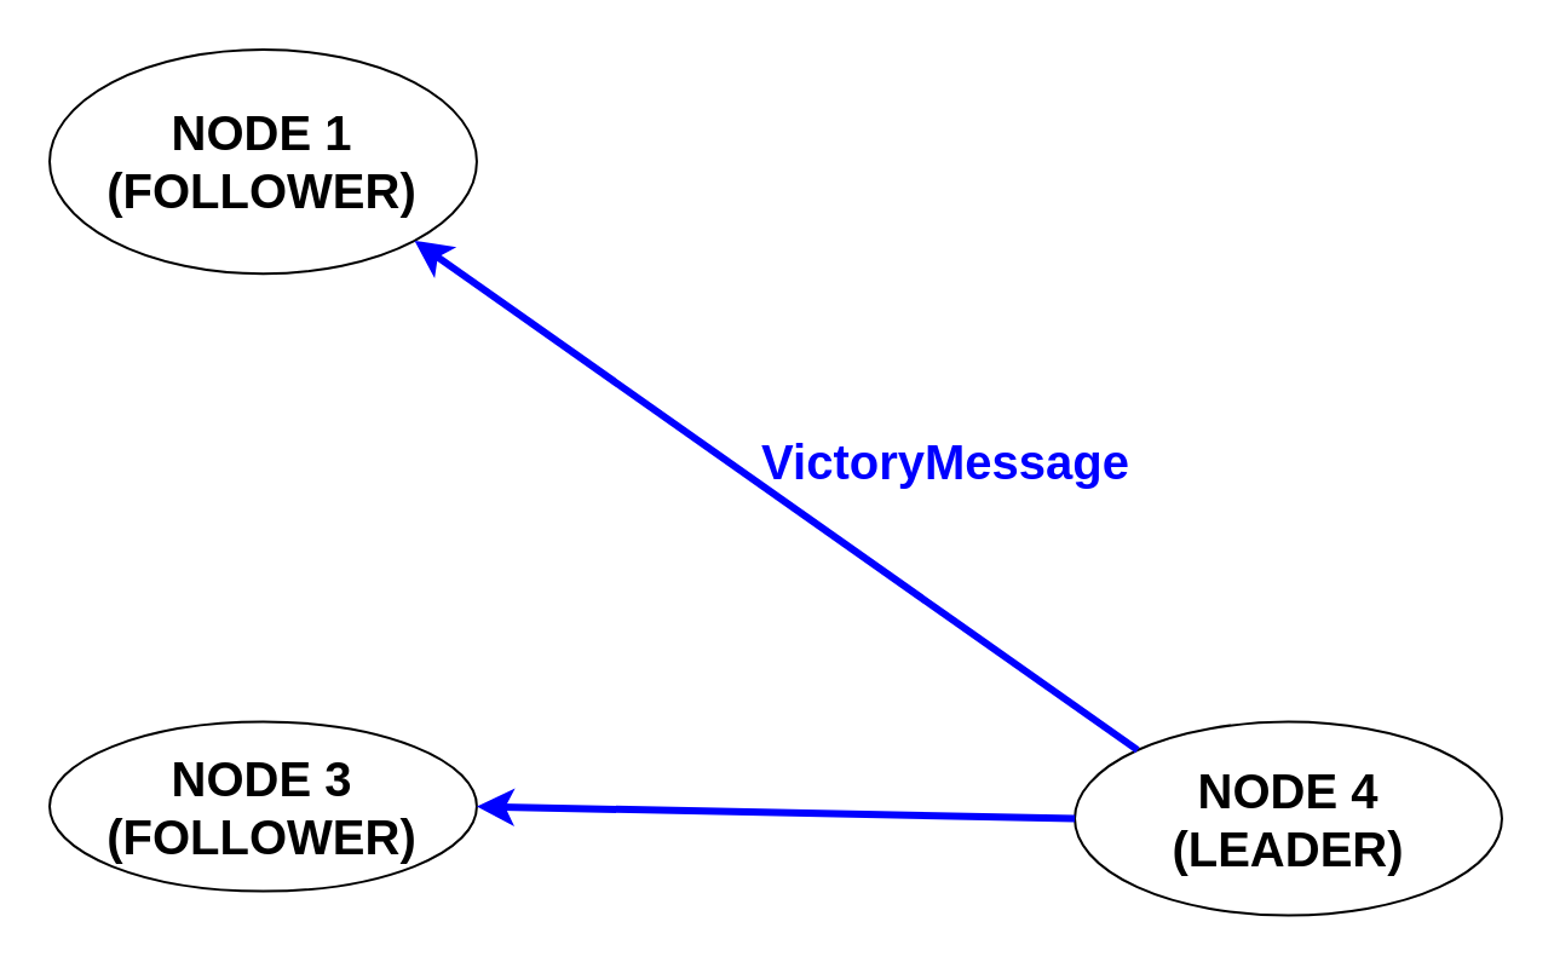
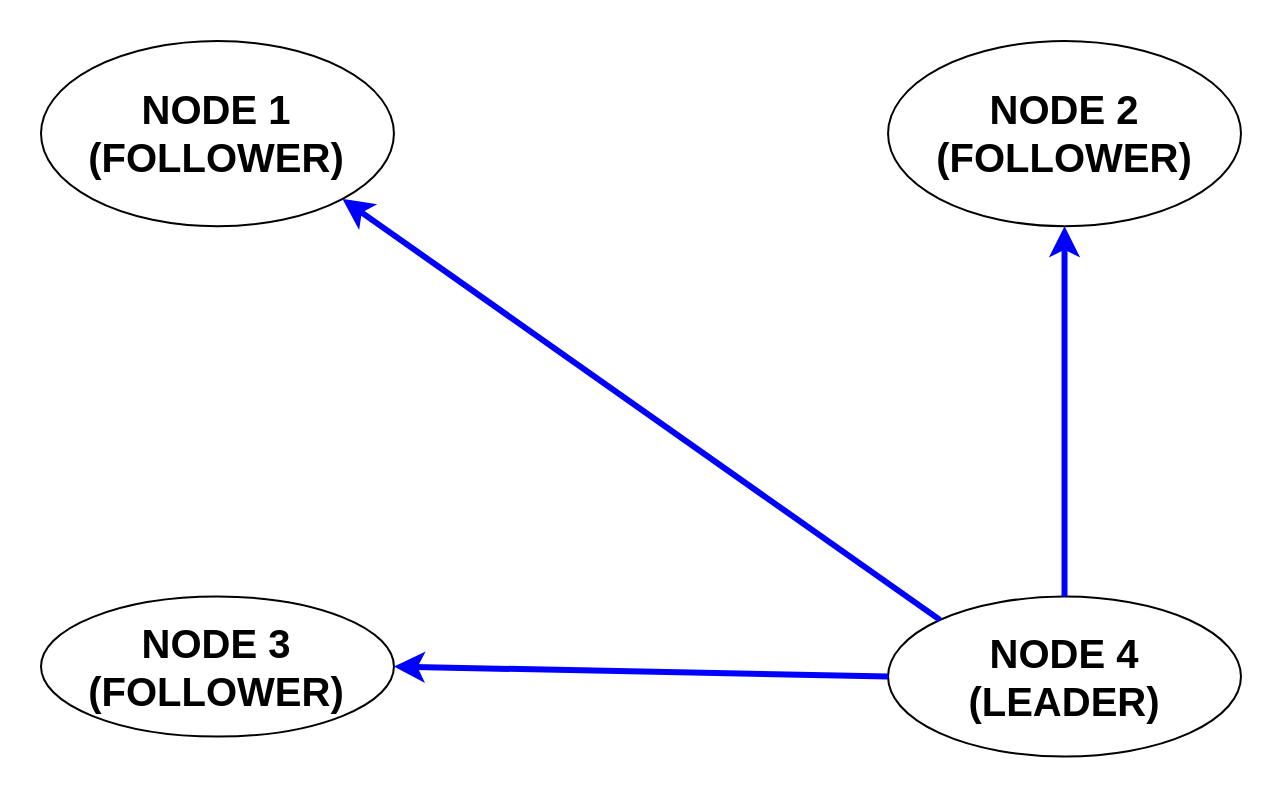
  <mxCell id="0" />
  <mxCell id="1" parent="0" />
+ <mxCell id="2" value="&lt;b&gt;&lt;font style=&quot;font-size: 20px;&quot;&gt;NODE 2&lt;br&gt;(&lt;/font&gt;&lt;/b&gt;&lt;b style=&quot;border-color: var(--border-color); font-size: 20px;&quot;&gt;FOLLOWER&lt;/b&gt;&lt;b&gt;&lt;font style=&quot;font-size: 20px;&quot;&gt;)&lt;br&gt;&lt;/font&gt;&lt;/b&gt;" style="ellipse;whiteSpace=wrap;html=1;" parent="1" vertex="1"><mxGeometry x="443.529" width="176.471" height="92.593" as="geometry" y="20" /></mxCell>
  <mxCell id="3" value="&lt;b style=&quot;border-color: var(--border-color);&quot;&gt;&lt;font style=&quot;border-color: var(--border-color); font-size: 20px;&quot;&gt;NODE 3&lt;br style=&quot;border-color: var(--border-color);&quot;&gt;(FOLLOWER)&lt;/font&gt;&lt;/b&gt;" style="ellipse;whiteSpace=wrap;html=1;" parent="1" vertex="1"><mxGeometry x="20" y="297.778" width="176.471" height="70" as="geometry" /></mxCell>
  <mxCell id="4" value="&lt;b style=&quot;border-color: var(--border-color);&quot;&gt;&lt;font style=&quot;border-color: var(--border-color); font-size: 20px;&quot;&gt;NODE 4&lt;br style=&quot;border-color: var(--border-color);&quot;&gt;(LEADER)&lt;/font&gt;&lt;/b&gt;" style="ellipse;whiteSpace=wrap;html=1;" parent="1" vertex="1"><mxGeometry x="443.529" y="297.778" width="176.471" height="80" as="geometry" /></mxCell>
  <mxCell id="5" value="&lt;span style=&quot;font-size: 20px;&quot;&gt;&lt;b&gt;NODE 1&lt;br&gt;(FOLLOWER)&lt;br&gt;&lt;/b&gt;&lt;/span&gt;" style="ellipse;whiteSpace=wrap;html=1;" parent="1" vertex="1"><mxGeometry width="176.471" height="92.593" as="geometry" x="20" y="20" /></mxCell>
  <mxCell id="6" value="" style="endArrow=none;html=1;rounded=0;strokeColor=#0000FF;strokeWidth=2;" edge="1" parent="1" target="5"><mxGeometry width="50" height="50" relative="1" as="geometry"><mxPoint x="170" y="100" as="sourcePoint" /><mxPoint x="450" y="300" as="targetPoint" /></mxGeometry></mxCell>
  <mxCell id="7" value="" style="endArrow=classic;html=1;rounded=0;strokeColor=#0000FF;fontSize=16;fontColor=#000000;exitX=0;exitY=0.5;exitDx=0;exitDy=0;entryX=1;entryY=0.5;entryDx=0;entryDy=0;strokeWidth=3;" edge="1" parent="1" source="4" target="3"><mxGeometry width="50" height="50" relative="1" as="geometry"><mxPoint x="170" y="150" as="sourcePoint" /><mxPoint x="220" y="100" as="targetPoint" /></mxGeometry></mxCell>
  <mxCell id="8" value="" style="endArrow=classic;html=1;rounded=0;strokeColor=#0000FF;fontSize=16;fontColor=#000000;exitX=0;exitY=0;exitDx=0;exitDy=0;entryX=1;entryY=1;entryDx=0;entryDy=0;strokeWidth=3;" edge="1" parent="1" source="4" target="5"><mxGeometry width="50" height="50" relative="1" as="geometry"><mxPoint x="453.529" y="354.074" as="sourcePoint" /><mxPoint x="206.471" y="354.074" as="targetPoint" /></mxGeometry></mxCell>
- <mxCell id="10" value="&lt;b&gt;&lt;font color=&quot;#0000ff&quot; style=&quot;font-size: 20px;&quot;&gt;VictoryMessage&lt;/font&gt;&lt;/b&gt;" style="text;html=1;align=center;verticalAlign=middle;resizable=0;points=[];autosize=1;strokeColor=none;fillColor=none;fontSize=16;fontColor=#000000;" vertex="1" parent="1"><mxGeometry x="300" y="170" width="180" height="40" as="geometry" /></mxCell>
+ <mxCell id="9" value="" style="endArrow=classic;html=1;rounded=0;strokeColor=#0000FF;fontSize=16;fontColor=#000000;exitX=0.5;exitY=0;exitDx=0;exitDy=0;entryX=0.5;entryY=1;entryDx=0;entryDy=0;strokeWidth=3;" edge="1" parent="1" source="4" target="2"><mxGeometry width="50" height="50" relative="1" as="geometry"><mxPoint x="479.32" y="321.365" as="sourcePoint" /><mxPoint x="180.68" y="109.005" as="targetPoint" /></mxGeometry></mxCell>
